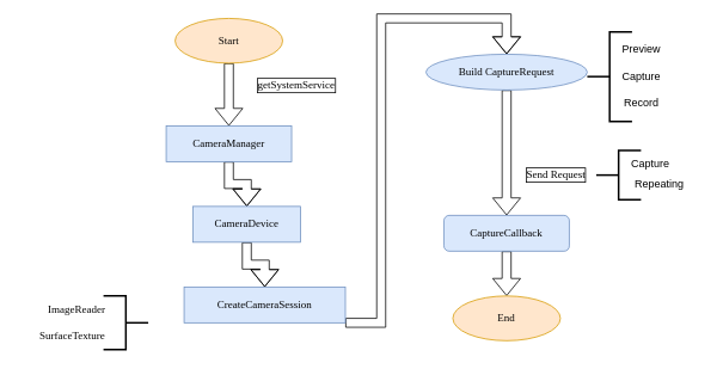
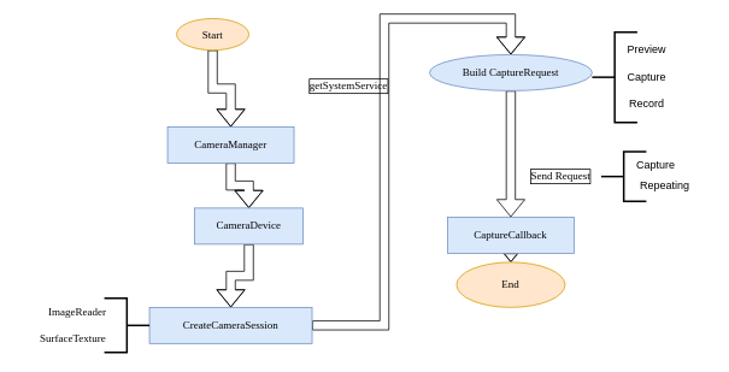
  <mxCell id="0" />
  <mxCell id="1" parent="0" />
  <mxCell id="2" value="" style="edgeStyle=orthogonalEdgeStyle;rounded=0;orthogonalLoop=1;jettySize=auto;html=1;shape=flexArrow;fontFamily=Times New Roman;" edge="1" parent="1" source="3" target="5"><mxGeometry relative="1" as="geometry" /></mxCell>
- <mxCell id="3" value="Start" style="ellipse;whiteSpace=wrap;html=1;fillColor=#ffe6cc;strokeColor=#d79b00;fontFamily=Times New Roman;" vertex="1" parent="1"><mxGeometry x="195" y="20" width="120" height="50" as="geometry" /></mxCell>
+ <mxCell id="3" value="Start" style="ellipse;whiteSpace=wrap;html=1;fillColor=#ffe6cc;strokeColor=#d79b00;fontFamily=Times New Roman;" vertex="1" parent="1"><mxGeometry x="195" y="20" width="80" height="35" as="geometry" /></mxCell>
  <mxCell id="4" value="" style="edgeStyle=orthogonalEdgeStyle;rounded=0;orthogonalLoop=1;jettySize=auto;html=1;shape=flexArrow;fontFamily=Times New Roman;" edge="1" parent="1" source="5" target="7"><mxGeometry relative="1" as="geometry" /></mxCell>
  <mxCell id="5" value="CameraManager" style="whiteSpace=wrap;html=1;fillColor=#dae8fc;strokeColor=#6c8ebf;fontFamily=Times New Roman;" vertex="1" parent="1"><mxGeometry x="185" y="140" width="140" height="40" as="geometry" /></mxCell>
  <mxCell id="6" value="" style="edgeStyle=orthogonalEdgeStyle;rounded=0;orthogonalLoop=1;jettySize=auto;html=1;shape=flexArrow;fontFamily=Times New Roman;" edge="1" parent="1" source="7" target="9"><mxGeometry relative="1" as="geometry" /></mxCell>
  <mxCell id="7" value="CameraDevice" style="whiteSpace=wrap;html=1;fillColor=#dae8fc;strokeColor=#6c8ebf;fontFamily=Times New Roman;" vertex="1" parent="1"><mxGeometry x="215" y="230" width="120" height="40" as="geometry" /></mxCell>
  <mxCell id="8" value="" style="edgeStyle=orthogonalEdgeStyle;rounded=0;orthogonalLoop=1;jettySize=auto;html=1;entryX=0.5;entryY=0;entryDx=0;entryDy=0;shape=flexArrow;fontFamily=Times New Roman;" edge="1" parent="1" source="9" target="11"><mxGeometry relative="1" as="geometry"><mxPoint x="415" y="10" as="targetPoint" /><Array as="points"><mxPoint x="425" y="360" /><mxPoint x="425" y="20" /><mxPoint x="565" y="20" /></Array></mxGeometry></mxCell>
- <mxCell id="9" value="CreateCameraSession" style="whiteSpace=wrap;html=1;fillColor=#dae8fc;strokeColor=#6c8ebf;fontFamily=Times New Roman;" vertex="1" parent="1"><mxGeometry x="205" y="320" width="180" height="40" as="geometry" /></mxCell>
+ <mxCell id="9" value="CreateCameraSession" style="whiteSpace=wrap;html=1;fillColor=#dae8fc;strokeColor=#6c8ebf;fontFamily=Times New Roman;" vertex="1" parent="1"><mxGeometry x="165" y="340" width="180" height="40" as="geometry" /></mxCell>
  <mxCell id="10" value="" style="edgeStyle=orthogonalEdgeStyle;rounded=0;orthogonalLoop=1;jettySize=auto;html=1;shape=flexArrow;fontFamily=Times New Roman;" edge="1" parent="1" source="11" target="13"><mxGeometry relative="1" as="geometry" /></mxCell>
  <mxCell id="11" value="Build CaptureRequest" style="ellipse;whiteSpace=wrap;html=1;fillColor=#dae8fc;strokeColor=#6c8ebf;fontFamily=Times New Roman;" vertex="1" parent="1"><mxGeometry x="475" y="60" width="180" height="40" as="geometry" /></mxCell>
  <mxCell id="12" value="" style="edgeStyle=orthogonalEdgeStyle;rounded=0;orthogonalLoop=1;jettySize=auto;html=1;shape=flexArrow;fontFamily=Times New Roman;" edge="1" parent="1" source="13" target="14"><mxGeometry relative="1" as="geometry" /></mxCell>
- <mxCell id="13" value="CaptureCallback" style="whiteSpace=wrap;html=1;fillColor=#dae8fc;strokeColor=#6c8ebf;fontFamily=Times New Roman;rounded=1;" vertex="1" parent="1"><mxGeometry x="495" y="240" width="140" height="40" as="geometry" /></mxCell>
- <mxCell id="14" value="End" style="ellipse;whiteSpace=wrap;html=1;fillColor=#ffe6cc;strokeColor=#d79b00;fontFamily=Times New Roman;" vertex="1" parent="1"><mxGeometry x="505" y="330" width="120" height="50" as="geometry" /></mxCell>
- <mxCell id="15" value="getSystemService" style="text;html=1;align=center;verticalAlign=middle;resizable=0;points=[];autosize=1;strokeColor=none;fillColor=none;fontFamily=Times New Roman;labelBorderColor=#000000;" vertex="1" parent="1"><mxGeometry x="260" y="80" width="140" height="30" as="geometry" /></mxCell>
+ <mxCell id="13" value="CaptureCallback" style="whiteSpace=wrap;html=1;fillColor=#dae8fc;strokeColor=#6c8ebf;fontFamily=Times New Roman;" vertex="1" parent="1"><mxGeometry x="495" y="240" width="140" height="40" as="geometry" /></mxCell>
+ <mxCell id="14" value="End" style="ellipse;whiteSpace=wrap;html=1;fillColor=#ffe6cc;strokeColor=#d79b00;fontFamily=Times New Roman;" vertex="1" parent="1"><mxGeometry x="505" y="290" width="120" height="50" as="geometry" /></mxCell>
+ <mxCell id="15" value="getSystemService" style="text;html=1;align=center;verticalAlign=middle;resizable=0;points=[];autosize=1;strokeColor=none;fillColor=none;fontFamily=Times New Roman;labelBorderColor=#000000;" vertex="1" parent="1"><mxGeometry x="315" y="80" width="140" height="30" as="geometry" /></mxCell>
  <mxCell id="16" value="" style="strokeWidth=2;html=1;shape=mxgraph.flowchart.annotation_2;align=left;labelPosition=right;pointerEvents=1;direction=west;fontFamily=Times New Roman;" vertex="1" parent="1"><mxGeometry x="115" y="330" width="50" height="60" as="geometry" /></mxCell>
  <mxCell id="17" value="ImageReader" style="text;html=1;align=center;verticalAlign=middle;resizable=0;points=[];autosize=1;strokeColor=none;fillColor=none;fontFamily=Times New Roman;" vertex="1" parent="1"><mxGeometry x="30" y="330" width="110" height="30" as="geometry" /></mxCell>
  <mxCell id="18" value="SurfaceTexture" style="text;html=1;align=center;verticalAlign=middle;resizable=0;points=[];autosize=1;strokeColor=none;fillColor=none;fontFamily=Times New Roman;" vertex="1" parent="1"><mxGeometry x="20" y="360" width="120" height="30" as="geometry" /></mxCell>
  <mxCell id="19" value="" style="strokeWidth=2;html=1;shape=mxgraph.flowchart.annotation_2;align=left;labelPosition=right;pointerEvents=1;" vertex="1" parent="1"><mxGeometry x="655" y="35" width="50" height="100" as="geometry" /></mxCell>
  <mxCell id="20" value="Preview" style="text;html=1;align=center;verticalAlign=middle;resizable=0;points=[];autosize=1;strokeColor=none;fillColor=none;" vertex="1" parent="1"><mxGeometry x="675" y="40" width="80" height="30" as="geometry" /></mxCell>
  <mxCell id="21" value="Capture" style="text;html=1;align=center;verticalAlign=middle;resizable=0;points=[];autosize=1;strokeColor=none;fillColor=none;" vertex="1" parent="1"><mxGeometry x="675" y="70" width="80" height="30" as="geometry" /></mxCell>
  <mxCell id="22" value="Record" style="text;html=1;align=center;verticalAlign=middle;resizable=0;points=[];autosize=1;strokeColor=none;fillColor=none;" vertex="1" parent="1"><mxGeometry x="675" y="100" width="80" height="30" as="geometry" /></mxCell>
  <mxCell id="23" value="Send Request" style="text;html=1;align=center;verticalAlign=middle;resizable=0;points=[];autosize=1;strokeColor=none;fillColor=none;fontFamily=Times New Roman;labelBorderColor=#000000;labelBackgroundColor=default;" vertex="1" parent="1"><mxGeometry x="565" y="180" width="110" height="30" as="geometry" /></mxCell>
  <mxCell id="24" value="" style="strokeWidth=2;html=1;shape=mxgraph.flowchart.annotation_2;align=left;labelPosition=right;pointerEvents=1;" vertex="1" parent="1"><mxGeometry x="665" y="167.5" width="50" height="55" as="geometry" /></mxCell>
  <mxCell id="25" value="Capture" style="text;html=1;align=center;verticalAlign=middle;resizable=0;points=[];autosize=1;strokeColor=none;fillColor=none;" vertex="1" parent="1"><mxGeometry x="685" y="167.5" width="80" height="30" as="geometry" /></mxCell>
  <mxCell id="26" value="Repeating" style="text;html=1;align=center;verticalAlign=middle;resizable=0;points=[];autosize=1;strokeColor=none;fillColor=none;" vertex="1" parent="1"><mxGeometry x="685" y="190" width="100" height="30" as="geometry" /></mxCell>
